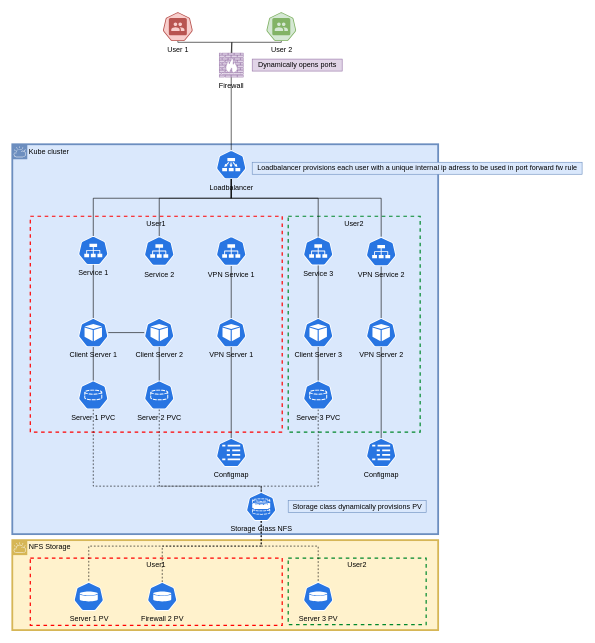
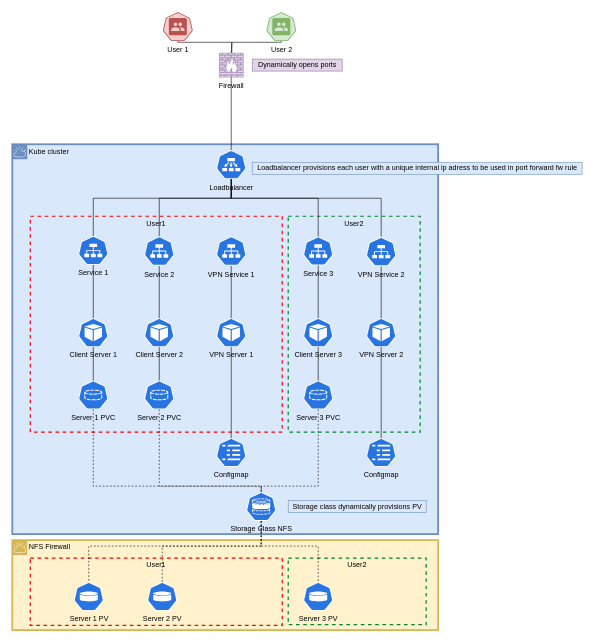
  <mxCell id="0" />
  <mxCell id="1" parent="0" />
  <mxCell id="2" value="Kube cluster" style="shape=mxgraph.ibm.box;prType=cloud;fontStyle=0;verticalAlign=top;align=left;spacingLeft=32;spacingTop=4;fillColor=#dae8fc;rounded=0;whiteSpace=wrap;html=1;strokeColor=#6c8ebf;strokeWidth=3;dashed=0;container=0;spacing=-4;collapsible=0;expand=0;recursiveResize=0;" parent="1" vertex="1"><mxGeometry x="20" y="240" width="710" height="650" as="geometry" /></mxCell>
- <mxCell id="3" value="NFS Storage" style="shape=mxgraph.ibm.box;prType=cloud;fontStyle=0;verticalAlign=top;align=left;spacingLeft=32;spacingTop=4;fillColor=#fff2cc;rounded=0;whiteSpace=wrap;html=1;strokeColor=#d6b656;strokeWidth=3;dashed=0;container=1;spacing=-4;collapsible=0;expand=0;recursiveResize=0;" parent="1" vertex="1"><mxGeometry x="20" y="900" width="710" height="150" as="geometry" /></mxCell>
+ <mxCell id="3" value="NFS Firewall" style="shape=mxgraph.ibm.box;prType=cloud;fontStyle=0;verticalAlign=top;align=left;spacingLeft=32;spacingTop=4;fillColor=#fff2cc;rounded=0;whiteSpace=wrap;html=1;strokeColor=#d6b656;strokeWidth=3;dashed=0;container=1;spacing=-4;collapsible=0;expand=0;recursiveResize=0;" parent="1" vertex="1"><mxGeometry x="20" y="900" width="710" height="150" as="geometry" /></mxCell>
  <mxCell id="4" value="User1" style="fontStyle=0;verticalAlign=top;align=center;spacingTop=-2;fillColor=none;rounded=0;whiteSpace=wrap;html=1;strokeColor=#FF0000;strokeWidth=2;dashed=1;container=1;collapsible=0;expand=0;recursiveResize=0;" parent="3" vertex="1"><mxGeometry x="30" y="30" width="420" height="112" as="geometry" /></mxCell>
  <mxCell id="5" value="Server 1 PV" style="sketch=0;html=1;dashed=0;whitespace=wrap;fillColor=#2875E2;strokeColor=#ffffff;points=[[0.005,0.63,0],[0.1,0.2,0],[0.9,0.2,0],[0.5,0,0],[0.995,0.63,0],[0.72,0.99,0],[0.5,1,0],[0.28,0.99,0]];shape=mxgraph.kubernetes.icon;prIcon=vol;labelPosition=center;verticalLabelPosition=bottom;align=center;verticalAlign=top;" parent="4" vertex="1"><mxGeometry x="72.5" y="40" width="50" height="48" as="geometry" /></mxCell>
- <mxCell id="6" value="Firewall 2 PV" style="sketch=0;html=1;dashed=0;whitespace=wrap;fillColor=#2875E2;strokeColor=#ffffff;points=[[0.005,0.63,0],[0.1,0.2,0],[0.9,0.2,0],[0.5,0,0],[0.995,0.63,0],[0.72,0.99,0],[0.5,1,0],[0.28,0.99,0]];shape=mxgraph.kubernetes.icon;prIcon=vol;labelPosition=center;verticalLabelPosition=bottom;align=center;verticalAlign=top;" parent="4" vertex="1"><mxGeometry x="195" y="40" width="50" height="48" as="geometry" /></mxCell>
+ <mxCell id="6" value="Server 2 PV" style="sketch=0;html=1;dashed=0;whitespace=wrap;fillColor=#2875E2;strokeColor=#ffffff;points=[[0.005,0.63,0],[0.1,0.2,0],[0.9,0.2,0],[0.5,0,0],[0.995,0.63,0],[0.72,0.99,0],[0.5,1,0],[0.28,0.99,0]];shape=mxgraph.kubernetes.icon;prIcon=vol;labelPosition=center;verticalLabelPosition=bottom;align=center;verticalAlign=top;" parent="4" vertex="1"><mxGeometry x="195" y="40" width="50" height="48" as="geometry" /></mxCell>
  <mxCell id="7" value="User2" style="fontStyle=0;verticalAlign=top;align=center;spacingTop=-2;fillColor=none;rounded=0;whiteSpace=wrap;html=1;strokeColor=#00882B;strokeWidth=2;dashed=1;container=1;collapsible=0;expand=0;recursiveResize=0;" parent="3" vertex="1"><mxGeometry x="460" y="30" width="230" height="111" as="geometry" /></mxCell>
  <mxCell id="8" value="Server 3 PV" style="sketch=0;html=1;dashed=0;whitespace=wrap;fillColor=#2875E2;strokeColor=#ffffff;points=[[0.005,0.63,0],[0.1,0.2,0],[0.9,0.2,0],[0.5,0,0],[0.995,0.63,0],[0.72,0.99,0],[0.5,1,0],[0.28,0.99,0]];shape=mxgraph.kubernetes.icon;prIcon=vol;labelPosition=center;verticalLabelPosition=bottom;align=center;verticalAlign=top;" parent="7" vertex="1"><mxGeometry x="25" y="40" width="50" height="48" as="geometry" /></mxCell>
  <mxCell id="9" style="edgeStyle=orthogonalEdgeStyle;rounded=0;orthogonalLoop=1;jettySize=auto;html=1;entryX=0.5;entryY=0;entryDx=0;entryDy=0;entryPerimeter=0;dashed=1;endArrow=none;endFill=0;" parent="1" source="20" target="5" edge="1"><mxGeometry relative="1" as="geometry"><Array as="points"><mxPoint x="435" y="910" /><mxPoint x="148" y="910" /></Array></mxGeometry></mxCell>
  <mxCell id="10" style="edgeStyle=orthogonalEdgeStyle;rounded=0;orthogonalLoop=1;jettySize=auto;html=1;entryX=0.5;entryY=0;entryDx=0;entryDy=0;entryPerimeter=0;dashed=1;endArrow=none;endFill=0;" parent="1" source="20" target="6" edge="1"><mxGeometry relative="1" as="geometry"><Array as="points"><mxPoint x="435" y="910" /><mxPoint x="270" y="910" /></Array></mxGeometry></mxCell>
  <mxCell id="11" style="edgeStyle=orthogonalEdgeStyle;rounded=0;orthogonalLoop=1;jettySize=auto;html=1;endArrow=none;endFill=0;" parent="1" source="12" target="16" edge="1"><mxGeometry relative="1" as="geometry"><Array as="points"><mxPoint x="296" y="70" /><mxPoint x="386" y="70" /></Array></mxGeometry></mxCell>
  <mxCell id="12" value="User 1" style="sketch=0;html=1;dashed=0;whitespace=wrap;fillColor=#f8cecc;strokeColor=#b85450;points=[[0.005,0.63,0],[0.1,0.2,0],[0.9,0.2,0],[0.5,0,0],[0.995,0.63,0],[0.72,0.99,0],[0.5,1,0],[0.28,0.99,0]];shape=mxgraph.kubernetes.icon;prIcon=group;labelPosition=center;verticalLabelPosition=bottom;align=center;verticalAlign=top;" parent="1" vertex="1"><mxGeometry x="271" y="20" width="50" height="48" as="geometry" /></mxCell>
  <mxCell id="13" style="edgeStyle=orthogonalEdgeStyle;rounded=0;orthogonalLoop=1;jettySize=auto;html=1;entryX=0.5;entryY=0;entryDx=0;entryDy=0;entryPerimeter=0;endArrow=none;endFill=0;" parent="1" source="14" target="16" edge="1"><mxGeometry relative="1" as="geometry"><Array as="points"><mxPoint x="469" y="70" /><mxPoint x="386" y="70" /></Array></mxGeometry></mxCell>
  <mxCell id="14" value="User 2" style="sketch=0;html=1;dashed=0;whitespace=wrap;fillColor=#d5e8d4;strokeColor=#82b366;points=[[0.005,0.63,0],[0.1,0.2,0],[0.9,0.2,0],[0.5,0,0],[0.995,0.63,0],[0.72,0.99,0],[0.5,1,0],[0.28,0.99,0]];shape=mxgraph.kubernetes.icon;prIcon=group;labelPosition=center;verticalLabelPosition=bottom;align=center;verticalAlign=top;" parent="1" vertex="1"><mxGeometry x="443.5" y="20" width="50" height="48" as="geometry" /></mxCell>
  <mxCell id="15" style="edgeStyle=orthogonalEdgeStyle;rounded=0;orthogonalLoop=1;jettySize=auto;html=1;entryX=0.5;entryY=0;entryDx=0;entryDy=0;entryPerimeter=0;endArrow=none;endFill=0;" parent="1" source="16" target="55" edge="1"><mxGeometry relative="1" as="geometry"><mxPoint x="386" y="150" as="targetPoint" /></mxGeometry></mxCell>
  <mxCell id="16" value="Firewall" style="verticalAlign=top;verticalLabelPosition=bottom;labelPosition=center;align=center;html=1;outlineConnect=0;fillColor=#e1d5e7;strokeColor=#9673a6;gradientDirection=north;strokeWidth=2;shape=mxgraph.networks.firewall;" parent="1" vertex="1"><mxGeometry x="365" y="88" width="40" height="40" as="geometry" /></mxCell>
  <mxCell id="17" value="Dynamically opens ports" style="text;html=1;align=center;verticalAlign=middle;resizable=0;points=[];autosize=1;strokeColor=#9673a6;fillColor=#e1d5e7;" parent="1" vertex="1"><mxGeometry x="420" y="98" width="150" height="20" as="geometry" /></mxCell>
  <mxCell id="18" style="edgeStyle=orthogonalEdgeStyle;rounded=0;orthogonalLoop=1;jettySize=auto;html=1;entryX=0.5;entryY=0;entryDx=0;entryDy=0;entryPerimeter=0;dashed=1;endArrow=none;endFill=0;" parent="1" source="20" target="8" edge="1"><mxGeometry relative="1" as="geometry"><Array as="points"><mxPoint x="435" y="910" /><mxPoint x="530" y="910" /></Array></mxGeometry></mxCell>
  <mxCell id="19" value="User2" style="fontStyle=0;verticalAlign=top;align=center;spacingTop=-2;fillColor=none;rounded=0;whiteSpace=wrap;html=1;strokeColor=#00882B;strokeWidth=2;dashed=1;container=0;collapsible=0;expand=0;recursiveResize=0;" parent="1" vertex="1"><mxGeometry x="480" y="360" width="220" height="360" as="geometry" /></mxCell>
  <mxCell id="20" value="Storage Class NFS" style="sketch=0;html=1;dashed=0;whitespace=wrap;fillColor=#2875E2;strokeColor=#ffffff;points=[[0.005,0.63,0],[0.1,0.2,0],[0.9,0.2,0],[0.5,0,0],[0.995,0.63,0],[0.72,0.99,0],[0.5,1,0],[0.28,0.99,0]];shape=mxgraph.kubernetes.icon;prIcon=sc;labelPosition=center;verticalLabelPosition=bottom;align=center;verticalAlign=top;" parent="1" vertex="1"><mxGeometry x="410" y="820" width="50" height="48" as="geometry" /></mxCell>
  <mxCell id="21" value="Configmap" style="sketch=0;html=1;dashed=0;whitespace=wrap;fillColor=#2875E2;strokeColor=#ffffff;points=[[0.005,0.63,0],[0.1,0.2,0],[0.9,0.2,0],[0.5,0,0],[0.995,0.63,0],[0.72,0.99,0],[0.5,1,0],[0.28,0.99,0]];shape=mxgraph.kubernetes.icon;prIcon=cm;labelPosition=center;verticalLabelPosition=bottom;align=center;verticalAlign=top;" parent="1" vertex="1"><mxGeometry x="360" y="730" width="50" height="48" as="geometry" /></mxCell>
  <mxCell id="22" value="User1" style="fontStyle=0;verticalAlign=top;align=center;spacingTop=-2;fillColor=none;rounded=0;whiteSpace=wrap;html=1;strokeColor=#FF0000;strokeWidth=2;dashed=1;container=0;collapsible=0;expand=0;recursiveResize=0;" parent="1" vertex="1"><mxGeometry x="50" y="360" width="420" height="360" as="geometry" /></mxCell>
  <mxCell id="23" style="edgeStyle=orthogonalEdgeStyle;rounded=0;orthogonalLoop=1;jettySize=auto;html=1;entryX=0.5;entryY=0;entryDx=0;entryDy=0;entryPerimeter=0;endArrow=none;endFill=0;" parent="1" source="33" target="21" edge="1"><mxGeometry relative="1" as="geometry"><mxPoint x="385" y="629" as="targetPoint" /></mxGeometry></mxCell>
  <mxCell id="24" style="edgeStyle=orthogonalEdgeStyle;rounded=0;orthogonalLoop=1;jettySize=auto;html=1;entryX=0.5;entryY=0;entryDx=0;entryDy=0;entryPerimeter=0;endArrow=none;endFill=0;dashed=1;" parent="1" source="38" target="20" edge="1"><mxGeometry relative="1" as="geometry"><Array as="points"><mxPoint x="265" y="810" /><mxPoint x="435" y="810" /></Array></mxGeometry></mxCell>
  <mxCell id="25" style="edgeStyle=orthogonalEdgeStyle;rounded=0;orthogonalLoop=1;jettySize=auto;html=1;entryX=0.5;entryY=0;entryDx=0;entryDy=0;entryPerimeter=0;dashed=1;endArrow=none;endFill=0;" parent="1" source="36" target="20" edge="1"><mxGeometry relative="1" as="geometry"><Array as="points"><mxPoint x="155" y="810" /><mxPoint x="435" y="810" /></Array></mxGeometry></mxCell>
  <mxCell id="26" style="edgeStyle=orthogonalEdgeStyle;rounded=0;orthogonalLoop=1;jettySize=auto;html=1;entryX=0.5;entryY=0;entryDx=0;entryDy=0;entryPerimeter=0;dashed=1;endArrow=none;endFill=0;" parent="1" source="48" target="20" edge="1"><mxGeometry relative="1" as="geometry"><Array as="points"><mxPoint x="530" y="810" /><mxPoint x="435" y="810" /></Array></mxGeometry></mxCell>
  <mxCell id="27" value="Configmap" style="sketch=0;html=1;dashed=0;whitespace=wrap;fillColor=#2875E2;strokeColor=#ffffff;points=[[0.005,0.63,0],[0.1,0.2,0],[0.9,0.2,0],[0.5,0,0],[0.995,0.63,0],[0.72,0.99,0],[0.5,1,0],[0.28,0.99,0]];shape=mxgraph.kubernetes.icon;prIcon=cm;labelPosition=center;verticalLabelPosition=bottom;align=center;verticalAlign=top;" parent="1" vertex="1"><mxGeometry x="610" y="730" width="50" height="48" as="geometry" /></mxCell>
  <mxCell id="28" value="Storage class dynamically provisions PV" style="text;html=1;align=center;verticalAlign=middle;resizable=0;points=[];autosize=1;strokeColor=#6c8ebf;fillColor=#dae8fc;" parent="1" vertex="1"><mxGeometry x="480" y="834" width="230" height="20" as="geometry" /></mxCell>
  <mxCell id="29" style="edgeStyle=orthogonalEdgeStyle;rounded=0;orthogonalLoop=1;jettySize=auto;html=1;entryX=0.5;entryY=0;entryDx=0;entryDy=0;entryPerimeter=0;endArrow=none;endFill=0;" parent="1" source="45" target="27" edge="1"><mxGeometry relative="1" as="geometry" /></mxCell>
  <mxCell id="30" value="Service 1" style="sketch=0;html=1;dashed=0;whitespace=wrap;fillColor=#2875E2;strokeColor=#ffffff;points=[[0.005,0.63,0],[0.1,0.2,0],[0.9,0.2,0],[0.5,0,0],[0.995,0.63,0],[0.72,0.99,0],[0.5,1,0],[0.28,0.99,0]];shape=mxgraph.kubernetes.icon;prIcon=svc;labelPosition=center;verticalLabelPosition=bottom;align=center;verticalAlign=top;" parent="1" vertex="1"><mxGeometry x="130" y="393" width="50" height="48" as="geometry" /></mxCell>
  <mxCell id="31" value="Service 2" style="sketch=0;html=1;dashed=0;whitespace=wrap;fillColor=#2875E2;strokeColor=#ffffff;points=[[0.005,0.63,0],[0.1,0.2,0],[0.9,0.2,0],[0.5,0,0],[0.995,0.63,0],[0.72,0.99,0],[0.5,1,0],[0.28,0.99,0]];shape=mxgraph.kubernetes.icon;prIcon=svc;labelPosition=center;verticalLabelPosition=bottom;align=center;verticalAlign=top;" parent="1" vertex="1"><mxGeometry x="240" y="393" width="50" height="50" as="geometry" /></mxCell>
  <mxCell id="32" style="edgeStyle=orthogonalEdgeStyle;rounded=0;orthogonalLoop=1;jettySize=auto;html=1;entryX=0.5;entryY=1;entryDx=0;entryDy=0;entryPerimeter=0;endArrow=none;endFill=0;" parent="1" source="33" target="42" edge="1"><mxGeometry relative="1" as="geometry" /></mxCell>
  <mxCell id="33" value="VPN Server 1" style="sketch=0;html=1;dashed=0;whitespace=wrap;fillColor=#2875E2;strokeColor=#ffffff;points=[[0.005,0.63,0],[0.1,0.2,0],[0.9,0.2,0],[0.5,0,0],[0.995,0.63,0],[0.72,0.99,0],[0.5,1,0],[0.28,0.99,0]];shape=mxgraph.kubernetes.icon;prIcon=pod;verticalAlign=top;labelPosition=center;verticalLabelPosition=bottom;align=center;" parent="1" vertex="1"><mxGeometry x="360" y="530" width="50" height="48" as="geometry" /></mxCell>
  <mxCell id="34" style="edgeStyle=orthogonalEdgeStyle;rounded=0;orthogonalLoop=1;jettySize=auto;html=1;entryX=0.5;entryY=1;entryDx=0;entryDy=0;entryPerimeter=0;endArrow=none;endFill=0;" parent="1" source="35" target="30" edge="1"><mxGeometry relative="1" as="geometry" /></mxCell>
  <mxCell id="35" value="Client Server 1" style="sketch=0;html=1;dashed=0;whitespace=wrap;fillColor=#2875E2;strokeColor=#ffffff;points=[[0.005,0.63,0],[0.1,0.2,0],[0.9,0.2,0],[0.5,0,0],[0.995,0.63,0],[0.72,0.99,0],[0.5,1,0],[0.28,0.99,0]];shape=mxgraph.kubernetes.icon;prIcon=pod;verticalAlign=top;labelPosition=center;verticalLabelPosition=bottom;align=center;" parent="1" vertex="1"><mxGeometry x="130" y="530" width="50" height="48" as="geometry" /></mxCell>
  <mxCell id="36" value="Server 1 PVC" style="sketch=0;html=1;dashed=0;whitespace=wrap;fillColor=#2875E2;strokeColor=#ffffff;points=[[0.005,0.63,0],[0.1,0.2,0],[0.9,0.2,0],[0.5,0,0],[0.995,0.63,0],[0.72,0.99,0],[0.5,1,0],[0.28,0.99,0]];shape=mxgraph.kubernetes.icon;prIcon=pvc;labelPosition=center;verticalLabelPosition=bottom;align=center;verticalAlign=top;" parent="1" vertex="1"><mxGeometry x="130" y="634" width="50" height="48" as="geometry" /></mxCell>
  <mxCell id="37" style="edgeStyle=orthogonalEdgeStyle;rounded=0;orthogonalLoop=1;jettySize=auto;html=1;entryX=0.5;entryY=0;entryDx=0;entryDy=0;entryPerimeter=0;endArrow=none;endFill=0;" parent="1" source="35" target="36" edge="1"><mxGeometry relative="1" as="geometry" /></mxCell>
  <mxCell id="38" value="Server 2 PVC" style="sketch=0;html=1;dashed=0;whitespace=wrap;fillColor=#2875E2;strokeColor=#ffffff;points=[[0.005,0.63,0],[0.1,0.2,0],[0.9,0.2,0],[0.5,0,0],[0.995,0.63,0],[0.72,0.99,0],[0.5,1,0],[0.28,0.99,0]];shape=mxgraph.kubernetes.icon;prIcon=pvc;labelPosition=center;verticalLabelPosition=bottom;align=center;verticalAlign=top;" parent="1" vertex="1"><mxGeometry x="240" y="634" width="50" height="48" as="geometry" /></mxCell>
- <mxCell id="39" style="edgeStyle=orthogonalEdgeStyle;rounded=0;orthogonalLoop=1;jettySize=auto;html=1;endArrow=none;endFill=0;" parent="1" source="40" target="35" edge="1"><mxGeometry relative="1" as="geometry" /></mxCell>
+ <mxCell id="39" style="edgeStyle=orthogonalEdgeStyle;rounded=0;orthogonalLoop=1;jettySize=auto;html=1;entryX=0.5;entryY=1;entryDx=0;entryDy=0;entryPerimeter=0;endArrow=none;endFill=0;" parent="1" source="40" target="31" edge="1"><mxGeometry relative="1" as="geometry" /></mxCell>
  <mxCell id="40" value="Client Server 2" style="sketch=0;html=1;dashed=0;whitespace=wrap;fillColor=#2875E2;strokeColor=#ffffff;points=[[0.005,0.63,0],[0.1,0.2,0],[0.9,0.2,0],[0.5,0,0],[0.995,0.63,0],[0.72,0.99,0],[0.5,1,0],[0.28,0.99,0]];shape=mxgraph.kubernetes.icon;prIcon=pod;verticalAlign=top;labelPosition=center;verticalLabelPosition=bottom;align=center;" parent="1" vertex="1"><mxGeometry x="240" y="530" width="50" height="48" as="geometry" /></mxCell>
  <mxCell id="41" style="edgeStyle=orthogonalEdgeStyle;rounded=0;orthogonalLoop=1;jettySize=auto;html=1;entryX=0.5;entryY=0;entryDx=0;entryDy=0;entryPerimeter=0;endArrow=none;endFill=0;" parent="1" source="40" target="38" edge="1"><mxGeometry relative="1" as="geometry" /></mxCell>
  <mxCell id="42" value="VPN Service 1" style="sketch=0;html=1;dashed=0;whitespace=wrap;fillColor=#2875E2;strokeColor=#ffffff;points=[[0.005,0.63,0],[0.1,0.2,0],[0.9,0.2,0],[0.5,0,0],[0.995,0.63,0],[0.72,0.99,0],[0.5,1,0],[0.28,0.99,0]];shape=mxgraph.kubernetes.icon;prIcon=svc;labelPosition=center;verticalLabelPosition=bottom;align=center;verticalAlign=top;" parent="1" vertex="1"><mxGeometry x="360" y="393" width="50" height="50" as="geometry" /></mxCell>
  <mxCell id="43" value="Service 3" style="sketch=0;html=1;dashed=0;whitespace=wrap;fillColor=#2875E2;strokeColor=#ffffff;points=[[0.005,0.63,0],[0.1,0.2,0],[0.9,0.2,0],[0.5,0,0],[0.995,0.63,0],[0.72,0.99,0],[0.5,1,0],[0.28,0.99,0]];shape=mxgraph.kubernetes.icon;prIcon=svc;labelPosition=center;verticalLabelPosition=bottom;align=center;verticalAlign=top;" parent="1" vertex="1"><mxGeometry x="505" y="394" width="50" height="48" as="geometry" /></mxCell>
  <mxCell id="44" style="edgeStyle=orthogonalEdgeStyle;rounded=0;orthogonalLoop=1;jettySize=auto;html=1;entryX=0.5;entryY=1;entryDx=0;entryDy=0;entryPerimeter=0;endArrow=none;endFill=0;" parent="1" source="45" target="50" edge="1"><mxGeometry relative="1" as="geometry" /></mxCell>
  <mxCell id="45" value="VPN Server 2" style="sketch=0;html=1;dashed=0;whitespace=wrap;fillColor=#2875E2;strokeColor=#ffffff;points=[[0.005,0.63,0],[0.1,0.2,0],[0.9,0.2,0],[0.5,0,0],[0.995,0.63,0],[0.72,0.99,0],[0.5,1,0],[0.28,0.99,0]];shape=mxgraph.kubernetes.icon;prIcon=pod;verticalAlign=top;labelPosition=center;verticalLabelPosition=bottom;align=center;" parent="1" vertex="1"><mxGeometry x="610" y="530" width="50" height="48" as="geometry" /></mxCell>
  <mxCell id="46" style="edgeStyle=orthogonalEdgeStyle;rounded=0;orthogonalLoop=1;jettySize=auto;html=1;entryX=0.5;entryY=1;entryDx=0;entryDy=0;entryPerimeter=0;endArrow=none;endFill=0;" parent="1" source="47" target="43" edge="1"><mxGeometry relative="1" as="geometry" /></mxCell>
  <mxCell id="47" value="Client Server 3" style="sketch=0;html=1;dashed=0;whitespace=wrap;fillColor=#2875E2;strokeColor=#ffffff;points=[[0.005,0.63,0],[0.1,0.2,0],[0.9,0.2,0],[0.5,0,0],[0.995,0.63,0],[0.72,0.99,0],[0.5,1,0],[0.28,0.99,0]];shape=mxgraph.kubernetes.icon;prIcon=pod;verticalAlign=top;labelPosition=center;verticalLabelPosition=bottom;align=center;" parent="1" vertex="1"><mxGeometry x="505" y="530" width="50" height="48" as="geometry" /></mxCell>
  <mxCell id="48" value="Server 3 PVC" style="sketch=0;html=1;dashed=0;whitespace=wrap;fillColor=#2875E2;strokeColor=#ffffff;points=[[0.005,0.63,0],[0.1,0.2,0],[0.9,0.2,0],[0.5,0,0],[0.995,0.63,0],[0.72,0.99,0],[0.5,1,0],[0.28,0.99,0]];shape=mxgraph.kubernetes.icon;prIcon=pvc;labelPosition=center;verticalLabelPosition=bottom;align=center;verticalAlign=top;" parent="1" vertex="1"><mxGeometry x="505" y="634" width="50" height="48" as="geometry" /></mxCell>
  <mxCell id="49" style="edgeStyle=orthogonalEdgeStyle;rounded=0;orthogonalLoop=1;jettySize=auto;html=1;entryX=0.5;entryY=0;entryDx=0;entryDy=0;entryPerimeter=0;endArrow=none;endFill=0;" parent="1" source="47" target="48" edge="1"><mxGeometry relative="1" as="geometry" /></mxCell>
  <mxCell id="50" value="VPN Service 2" style="sketch=0;html=1;dashed=0;whitespace=wrap;fillColor=#2875E2;strokeColor=#ffffff;points=[[0.005,0.63,0],[0.1,0.2,0],[0.9,0.2,0],[0.5,0,0],[0.995,0.63,0],[0.72,0.99,0],[0.5,1,0],[0.28,0.99,0]];shape=mxgraph.kubernetes.icon;prIcon=svc;labelPosition=center;verticalLabelPosition=bottom;align=center;verticalAlign=top;" parent="1" vertex="1"><mxGeometry x="610" y="394" width="50" height="50" as="geometry" /></mxCell>
  <mxCell id="51" style="edgeStyle=orthogonalEdgeStyle;rounded=0;orthogonalLoop=1;jettySize=auto;html=1;entryX=0.5;entryY=0;entryDx=0;entryDy=0;entryPerimeter=0;endArrow=none;endFill=0;" parent="1" source="55" target="31" edge="1"><mxGeometry relative="1" as="geometry"><Array as="points"><mxPoint x="385" y="330" /><mxPoint x="265" y="330" /></Array></mxGeometry></mxCell>
  <mxCell id="52" style="edgeStyle=orthogonalEdgeStyle;rounded=0;orthogonalLoop=1;jettySize=auto;html=1;entryX=0.5;entryY=0;entryDx=0;entryDy=0;entryPerimeter=0;endArrow=none;endFill=0;" parent="1" source="55" target="43" edge="1"><mxGeometry relative="1" as="geometry"><Array as="points"><mxPoint x="385" y="330" /><mxPoint x="530" y="330" /></Array></mxGeometry></mxCell>
  <mxCell id="53" style="edgeStyle=orthogonalEdgeStyle;rounded=0;orthogonalLoop=1;jettySize=auto;html=1;entryX=0.5;entryY=0;entryDx=0;entryDy=0;entryPerimeter=0;endArrow=none;endFill=0;" parent="1" source="55" target="50" edge="1"><mxGeometry relative="1" as="geometry"><Array as="points"><mxPoint x="385" y="330" /><mxPoint x="635" y="330" /></Array></mxGeometry></mxCell>
  <mxCell id="54" style="edgeStyle=orthogonalEdgeStyle;rounded=0;orthogonalLoop=1;jettySize=auto;html=1;entryX=0.5;entryY=0;entryDx=0;entryDy=0;entryPerimeter=0;endArrow=none;endFill=0;" parent="1" source="55" target="30" edge="1"><mxGeometry relative="1" as="geometry"><Array as="points"><mxPoint x="385" y="330" /><mxPoint x="155" y="330" /></Array></mxGeometry></mxCell>
  <mxCell id="55" value="Loadbalancer" style="sketch=0;html=1;dashed=0;whitespace=wrap;fillColor=#2875E2;strokeColor=#ffffff;points=[[0.005,0.63,0],[0.1,0.2,0],[0.9,0.2,0],[0.5,0,0],[0.995,0.63,0],[0.72,0.99,0],[0.5,1,0],[0.28,0.99,0]];shape=mxgraph.kubernetes.icon;prIcon=ep;labelPosition=center;verticalLabelPosition=bottom;align=center;verticalAlign=top;" parent="1" vertex="1"><mxGeometry x="360" y="250" width="50" height="48" as="geometry" /></mxCell>
  <mxCell id="56" value="Loadbalancer provisions each user with a unique internal ip adress to be used in port forward fw rule" style="text;html=1;align=center;verticalAlign=middle;resizable=0;points=[];autosize=1;strokeColor=#6c8ebf;fillColor=#dae8fc;" parent="1" vertex="1"><mxGeometry x="420" y="270" width="550" height="20" as="geometry" /></mxCell>
